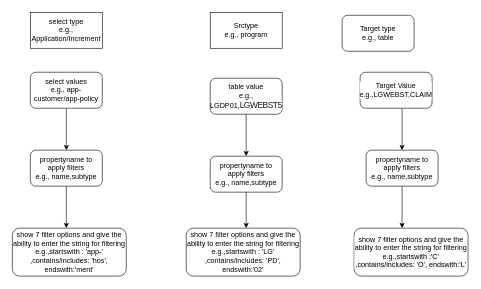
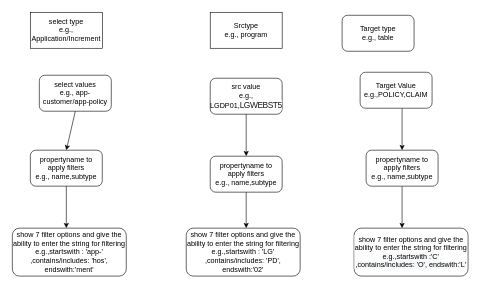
  <mxCell id="0" />
  <mxCell id="1" parent="0" />
- <mxCell id="2" value="select values&lt;br&gt;e.g., app-customer/app-policy" style="rounded=1;whiteSpace=wrap;html=1;fillColor=default;strokeColor=default;fontColor=default;" vertex="1" parent="1"><mxGeometry x="50" y="120" width="120" height="60" as="geometry" /></mxCell>
+ <mxCell id="2" value="select values&lt;br&gt;e.g., app-customer/app-policy" style="rounded=1;whiteSpace=wrap;html=1;fillColor=default;strokeColor=default;fontColor=default;" vertex="1" parent="1"><mxGeometry x="65" y="125" width="120" height="60" as="geometry" /></mxCell>
  <mxCell id="3" value="" style="endArrow=classic;html=1;rounded=0;fontColor=default;exitX=0.5;exitY=1;exitDx=0;exitDy=0;strokeColor=default;labelBackgroundColor=default;fillColor=default;" edge="1" parent="1" source="2"><mxGeometry width="50" height="50" relative="1" as="geometry"><mxPoint x="360" y="410" as="sourcePoint" /><mxPoint x="110" y="250" as="targetPoint" /></mxGeometry></mxCell>
  <mxCell id="4" value="propertyname to apply filters&lt;br&gt;e.g., name,subtype" style="rounded=1;whiteSpace=wrap;html=1;fontColor=default;strokeColor=default;fillColor=default;" vertex="1" parent="1"><mxGeometry x="50" y="250" width="120" height="60" as="geometry" /></mxCell>
  <mxCell id="5" value="show 7 filter options and give the ability to enter the string for filtering&lt;br&gt;e.g.,startswith : 'app-'&lt;br&gt;,contains/includes: 'hos', endswith:'ment'" style="rounded=1;whiteSpace=wrap;html=1;fontColor=default;strokeColor=default;fillColor=default;" vertex="1" parent="1"><mxGeometry x="20" y="380" width="190" height="80" as="geometry" /></mxCell>
  <mxCell id="6" value="" style="endArrow=classic;html=1;rounded=0;labelBackgroundColor=default;fontColor=default;strokeColor=default;fillColor=default;" edge="1" parent="1"><mxGeometry width="50" height="50" relative="1" as="geometry"><mxPoint x="110" y="310" as="sourcePoint" /><mxPoint x="110" y="380" as="targetPoint" /></mxGeometry></mxCell>
- <mxCell id="7" value="table value&lt;br&gt;e.g., LGDP01,&lt;span style=&quot;color: rgb(22 , 22 , 22) ; font-family: &amp;#34;ibm plex sans regular&amp;#34; , sans-serif ; font-size: 14px ; letter-spacing: -0.75px ; background-color: rgb(255 , 255 , 255)&quot;&gt;LGWEBST5&lt;/span&gt;" style="rounded=1;whiteSpace=wrap;html=1;fillColor=default;strokeColor=default;fontColor=default;" vertex="1" parent="1"><mxGeometry x="350" y="130" width="120" height="60" as="geometry" /></mxCell>
+ <mxCell id="7" value="src value&lt;br&gt;e.g., LGDP01,&lt;span style=&quot;color: rgb(22 , 22 , 22) ; font-family: &amp;#34;ibm plex sans regular&amp;#34; , sans-serif ; font-size: 14px ; letter-spacing: -0.75px ; background-color: rgb(255 , 255 , 255)&quot;&gt;LGWEBST5&lt;/span&gt;" style="rounded=1;whiteSpace=wrap;html=1;fillColor=default;strokeColor=default;fontColor=default;" vertex="1" parent="1"><mxGeometry x="350" y="130" width="120" height="60" as="geometry" /></mxCell>
  <mxCell id="8" value="" style="endArrow=classic;html=1;rounded=0;fontColor=default;exitX=0.5;exitY=1;exitDx=0;exitDy=0;strokeColor=default;labelBackgroundColor=default;fillColor=default;entryX=0.5;entryY=0;entryDx=0;entryDy=0;" edge="1" parent="1" source="7" target="9"><mxGeometry width="50" height="50" relative="1" as="geometry"><mxPoint x="540" y="410" as="sourcePoint" /><mxPoint x="290" y="250" as="targetPoint" /></mxGeometry></mxCell>
  <mxCell id="9" value="propertyname to apply filters&lt;br&gt;e.g., name,subtype" style="rounded=1;whiteSpace=wrap;html=1;fontColor=default;strokeColor=default;fillColor=default;" vertex="1" parent="1"><mxGeometry x="350" y="260" width="120" height="60" as="geometry" /></mxCell>
  <mxCell id="10" value="show 7 filter options and give the ability to enter the string for filtering&lt;br&gt;e.g.,startswith : 'LG'&lt;br&gt;,contains/includes: 'PD', endswith:'02'" style="rounded=1;whiteSpace=wrap;html=1;fontColor=default;strokeColor=default;fillColor=default;" vertex="1" parent="1"><mxGeometry x="310" y="380" width="190" height="80" as="geometry" /></mxCell>
  <mxCell id="11" value="" style="endArrow=classic;html=1;rounded=0;labelBackgroundColor=default;fontColor=default;strokeColor=default;fillColor=default;" edge="1" parent="1" source="9"><mxGeometry width="50" height="50" relative="1" as="geometry"><mxPoint x="290" y="310" as="sourcePoint" /><mxPoint x="410" y="380" as="targetPoint" /></mxGeometry></mxCell>
  <mxCell id="12" value="" style="endArrow=classic;html=1;rounded=0;fontColor=default;exitX=0.5;exitY=1;exitDx=0;exitDy=0;strokeColor=default;labelBackgroundColor=default;fillColor=default;" edge="1" parent="1"><mxGeometry width="50" height="50" relative="1" as="geometry"><mxPoint x="670" y="180" as="sourcePoint" /><mxPoint x="670" y="250" as="targetPoint" /></mxGeometry></mxCell>
  <mxCell id="13" value="show 7 filter options and give the ability to enter the string for filtering&lt;br&gt;&lt;span style=&quot;background-color: rgb(248 , 249 , 250)&quot;&gt;e.g.,startswith :'C'&lt;/span&gt;&lt;br style=&quot;background-color: rgb(248 , 249 , 250)&quot;&gt;&lt;span style=&quot;background-color: rgb(248 , 249 , 250)&quot;&gt;,contains/includes: 'O', endswith:'L'&lt;/span&gt;" style="rounded=1;whiteSpace=wrap;html=1;fontColor=default;strokeColor=default;fillColor=default;labelBackgroundColor=default;" vertex="1" parent="1"><mxGeometry x="590" y="380" width="190" height="80" as="geometry" /></mxCell>
  <mxCell id="14" value="" style="endArrow=classic;html=1;rounded=0;labelBackgroundColor=default;fontColor=default;strokeColor=default;fillColor=default;" edge="1" parent="1"><mxGeometry width="50" height="50" relative="1" as="geometry"><mxPoint x="670" y="310" as="sourcePoint" /><mxPoint x="670" y="380" as="targetPoint" /></mxGeometry></mxCell>
- <mxCell id="15" value="Target Value&lt;br&gt;e.g.,LGWEBST,CLAIM" style="rounded=1;whiteSpace=wrap;html=1;fillColor=default;strokeColor=default;fontColor=default;labelBackgroundColor=default;" vertex="1" parent="1"><mxGeometry x="600" y="120" width="120" height="60" as="geometry" /></mxCell>
+ <mxCell id="15" value="Target Value&lt;br&gt;e.g.,POLICY,CLAIM" style="rounded=1;whiteSpace=wrap;html=1;fillColor=default;strokeColor=default;fontColor=default;labelBackgroundColor=default;" vertex="1" parent="1"><mxGeometry x="600" y="120" width="120" height="60" as="geometry" /></mxCell>
  <mxCell id="16" value="Srctype&lt;br&gt;e.g., program" style="whiteSpace=wrap;html=1;fillColor=default;strokeColor=default;fontColor=default;rounded=0;" vertex="1" parent="1"><mxGeometry x="350" y="20" width="120" height="60" as="geometry" /></mxCell>
  <mxCell id="17" value="&lt;span style=&quot;background-color: rgb(255 , 255 , 255)&quot;&gt;Target type&lt;/span&gt;&lt;br&gt;&lt;span style=&quot;background-color: rgb(255 , 255 , 255)&quot;&gt;e.g., table&lt;/span&gt;" style="rounded=1;whiteSpace=wrap;html=1;fillColor=default;strokeColor=default;fontColor=default;" vertex="1" parent="1"><mxGeometry x="570" y="25" width="120" height="60" as="geometry" /></mxCell>
  <mxCell id="18" value="propertyname to apply filters&lt;br&gt;e.g., name,subtype" style="rounded=1;whiteSpace=wrap;html=1;fontColor=default;strokeColor=default;fillColor=default;" vertex="1" parent="1"><mxGeometry x="610" y="250" width="120" height="60" as="geometry" /></mxCell>
  <mxCell id="19" value="select type&lt;br&gt;e.g., Application/Increment" style="whiteSpace=wrap;html=1;fillColor=default;strokeColor=default;fontColor=default;rounded=0;" vertex="1" parent="1"><mxGeometry x="50" y="20" width="120" height="60" as="geometry" /></mxCell>
